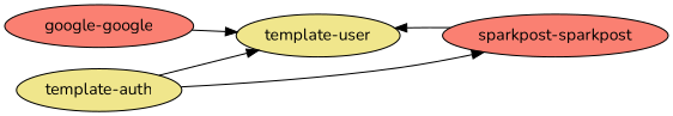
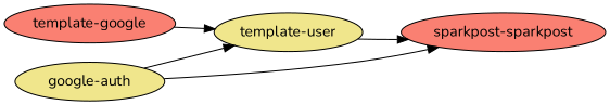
  digraph {
    fontname=Nunito
    rankdir=LR
    node [fillcolor=khaki fontname=Nunito style=filled]
    edge [fontname=Nunito]
-   "template-auth"
+   "template-auth" [label="google-auth"]
    "template-user"
    n3 [fillcolor=salmon label="sparkpost-sparkpost"]
-   "template-google" [fillcolor=salmon label="google-google"]
+   "template-google" [fillcolor=salmon]
    "template-auth" -> "template-user"
    "template-auth" -> n3
-   n3 -> "template-user"
+   "template-user" -> n3
    "template-google" -> "template-user"
  }
